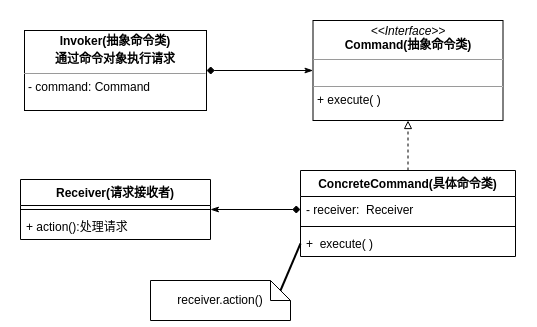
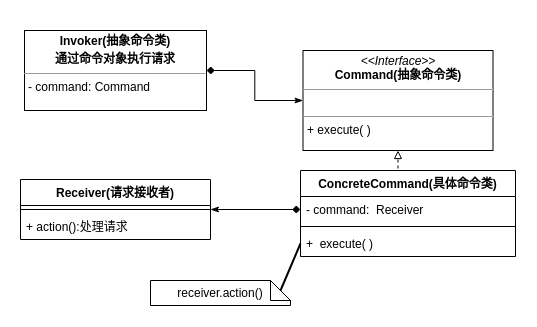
  <mxCell id="0" />
  <mxCell id="1" parent="0" />
- <mxCell id="2" value="&lt;p style=&quot;margin: 0px ; margin-top: 4px ; text-align: center&quot;&gt;&lt;i&gt;&amp;lt;&amp;lt;Interface&amp;gt;&amp;gt;&lt;/i&gt;&lt;br&gt;&lt;b&gt;Command(抽象命令类)&lt;/b&gt;&lt;/p&gt;&lt;hr size=&quot;1&quot;&gt;&lt;p style=&quot;margin: 0px ; margin-left: 4px&quot;&gt;&lt;br&gt;&lt;/p&gt;&lt;hr size=&quot;1&quot;&gt;&lt;p style=&quot;margin: 0px ; margin-left: 4px&quot;&gt;+ execute( )&lt;/p&gt;" style="verticalAlign=top;align=left;overflow=fill;fontSize=12;fontFamily=Helvetica;html=1;" parent="1" vertex="1"><mxGeometry x="312.5" y="20" width="190" height="100" as="geometry" /></mxCell>
+ <mxCell id="2" value="&lt;p style=&quot;margin: 0px ; margin-top: 4px ; text-align: center&quot;&gt;&lt;i&gt;&amp;lt;&amp;lt;Interface&amp;gt;&amp;gt;&lt;/i&gt;&lt;br&gt;&lt;b&gt;Command(抽象命令类)&lt;/b&gt;&lt;/p&gt;&lt;hr size=&quot;1&quot;&gt;&lt;p style=&quot;margin: 0px ; margin-left: 4px&quot;&gt;&lt;br&gt;&lt;/p&gt;&lt;hr size=&quot;1&quot;&gt;&lt;p style=&quot;margin: 0px ; margin-left: 4px&quot;&gt;+ execute( )&lt;/p&gt;" style="verticalAlign=top;align=left;overflow=fill;fontSize=12;fontFamily=Helvetica;html=1;" parent="1" vertex="1"><mxGeometry x="302.5" y="50" width="190" height="100" as="geometry" /></mxCell>
  <mxCell id="3" style="edgeStyle=orthogonalEdgeStyle;rounded=0;orthogonalLoop=1;jettySize=auto;html=1;exitX=0.5;exitY=0;exitDx=0;exitDy=0;entryX=0.5;entryY=1;entryDx=0;entryDy=0;startArrow=none;startFill=0;endArrow=block;endFill=0;dashed=1;" parent="1" source="4" target="2" edge="1"><mxGeometry relative="1" as="geometry" /></mxCell>
  <mxCell id="4" value="ConcreteCommand(具体命令类)" style="swimlane;fontStyle=1;align=center;verticalAlign=top;childLayout=stackLayout;horizontal=1;startSize=26;horizontalStack=0;resizeParent=1;resizeParentMax=0;resizeLast=0;collapsible=1;marginBottom=0;" parent="1" vertex="1"><mxGeometry x="300" y="170" width="215" height="86" as="geometry" /></mxCell>
- <mxCell id="5" value="- receiver:  Receiver" style="text;strokeColor=none;fillColor=none;align=left;verticalAlign=top;spacingLeft=4;spacingRight=4;overflow=hidden;rotatable=0;points=[[0,0.5],[1,0.5]];portConstraint=eastwest;" parent="4" vertex="1"><mxGeometry y="26" width="215" height="26" as="geometry" /></mxCell>
+ <mxCell id="5" value="- command:  Receiver" style="text;strokeColor=none;fillColor=none;align=left;verticalAlign=top;spacingLeft=4;spacingRight=4;overflow=hidden;rotatable=0;points=[[0,0.5],[1,0.5]];portConstraint=eastwest;" parent="4" vertex="1"><mxGeometry y="26" width="215" height="26" as="geometry" /></mxCell>
  <mxCell id="6" value="" style="line;strokeWidth=1;fillColor=none;align=left;verticalAlign=middle;spacingTop=-1;spacingLeft=3;spacingRight=3;rotatable=0;labelPosition=right;points=[];portConstraint=eastwest;" parent="4" vertex="1"><mxGeometry y="52" width="215" height="8" as="geometry" /></mxCell>
  <mxCell id="7" value="+  execute( )" style="text;strokeColor=none;fillColor=none;align=left;verticalAlign=top;spacingLeft=4;spacingRight=4;overflow=hidden;rotatable=0;points=[[0,0.5],[1,0.5]];portConstraint=eastwest;" parent="4" vertex="1"><mxGeometry y="60" width="215" height="26" as="geometry" /></mxCell>
  <mxCell id="8" value="Receiver(请求接收者)" style="swimlane;fontStyle=1;align=center;verticalAlign=top;childLayout=stackLayout;horizontal=1;startSize=26;horizontalStack=0;resizeParent=1;resizeParentMax=0;resizeLast=0;collapsible=1;marginBottom=0;" parent="1" vertex="1"><mxGeometry x="20" y="179" width="190" height="60" as="geometry" /></mxCell>
  <mxCell id="9" value="" style="line;strokeWidth=1;fillColor=none;align=left;verticalAlign=middle;spacingTop=-1;spacingLeft=3;spacingRight=3;rotatable=0;labelPosition=right;points=[];portConstraint=eastwest;" parent="8" vertex="1"><mxGeometry y="26" width="190" height="8" as="geometry" /></mxCell>
  <mxCell id="10" value="+ action():处理请求" style="text;strokeColor=none;fillColor=none;align=left;verticalAlign=top;spacingLeft=4;spacingRight=4;overflow=hidden;rotatable=0;points=[[0,0.5],[1,0.5]];portConstraint=eastwest;" parent="8" vertex="1"><mxGeometry y="34" width="190" height="26" as="geometry" /></mxCell>
  <mxCell id="11" style="edgeStyle=orthogonalEdgeStyle;rounded=0;orthogonalLoop=1;jettySize=auto;html=1;exitX=0;exitY=0.5;exitDx=0;exitDy=0;entryX=1;entryY=0.5;entryDx=0;entryDy=0;endArrow=classicThin;endFill=1;startArrow=diamond;startFill=1;" parent="1" source="5" target="8" edge="1"><mxGeometry relative="1" as="geometry" /></mxCell>
  <mxCell id="12" style="edgeStyle=orthogonalEdgeStyle;rounded=0;orthogonalLoop=1;jettySize=auto;html=1;exitX=1;exitY=0.5;exitDx=0;exitDy=0;entryX=0;entryY=0.5;entryDx=0;entryDy=0;startArrow=diamond;startFill=1;endArrow=classicThin;endFill=1;" parent="1" source="13" target="2" edge="1"><mxGeometry relative="1" as="geometry"><mxPoint x="170" y="-41" as="sourcePoint" /></mxGeometry></mxCell>
  <mxCell id="13" value="&lt;p style=&quot;margin: 0px ; margin-top: 4px ; text-align: center&quot;&gt;&lt;b&gt;Invoker(抽象命令类)&lt;/b&gt;&lt;/p&gt;&lt;p style=&quot;margin: 0px ; margin-top: 4px ; text-align: center&quot;&gt;&lt;b&gt;通过命令对象执行请求&lt;/b&gt;&lt;/p&gt;&lt;hr size=&quot;1&quot;&gt;&lt;p style=&quot;margin: 0px ; margin-left: 4px&quot;&gt;- command: Command&lt;/p&gt;" style="verticalAlign=top;align=left;overflow=fill;fontSize=12;fontFamily=Helvetica;html=1;" parent="1" vertex="1"><mxGeometry x="24" y="30" width="182" height="80" as="geometry" /></mxCell>
- <mxCell id="14" value="receiver.action()" style="shape=note;size=20;whiteSpace=wrap;html=1;" vertex="1" parent="1"><mxGeometry x="150" y="280" width="140" height="40" as="geometry" /></mxCell>
+ <mxCell id="14" value="receiver.action()" style="shape=note;size=20;whiteSpace=wrap;html=1;" vertex="1" parent="1"><mxGeometry x="150" y="280" width="140" height="25" as="geometry" /></mxCell>
  <mxCell id="15" value="" style="endArrow=none;dashed=0;html=1;dashPattern=1 3;strokeWidth=2;exitX=0;exitY=0;exitDx=130;exitDy=10;exitPerimeter=0;entryX=0;entryY=0.5;entryDx=0;entryDy=0;" edge="1" parent="1" source="14" target="7"><mxGeometry width="50" height="50" relative="1" as="geometry"><mxPoint x="410" y="330" as="sourcePoint" /><mxPoint x="460" y="280" as="targetPoint" /></mxGeometry></mxCell>
